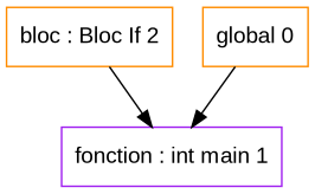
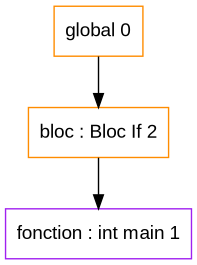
  digraph {
    node [color=darkorange fontname=Arial shape=record]
    n1 [label="{ bloc : Bloc If  2\n	}"]
    n2 [color=purple label="{ fonction : int main 1\n	}"]
    n3 [label="{ global 0\n	}"]
    n1 -> n2
-   n3 -> n2
+   n3 -> n1
  }
